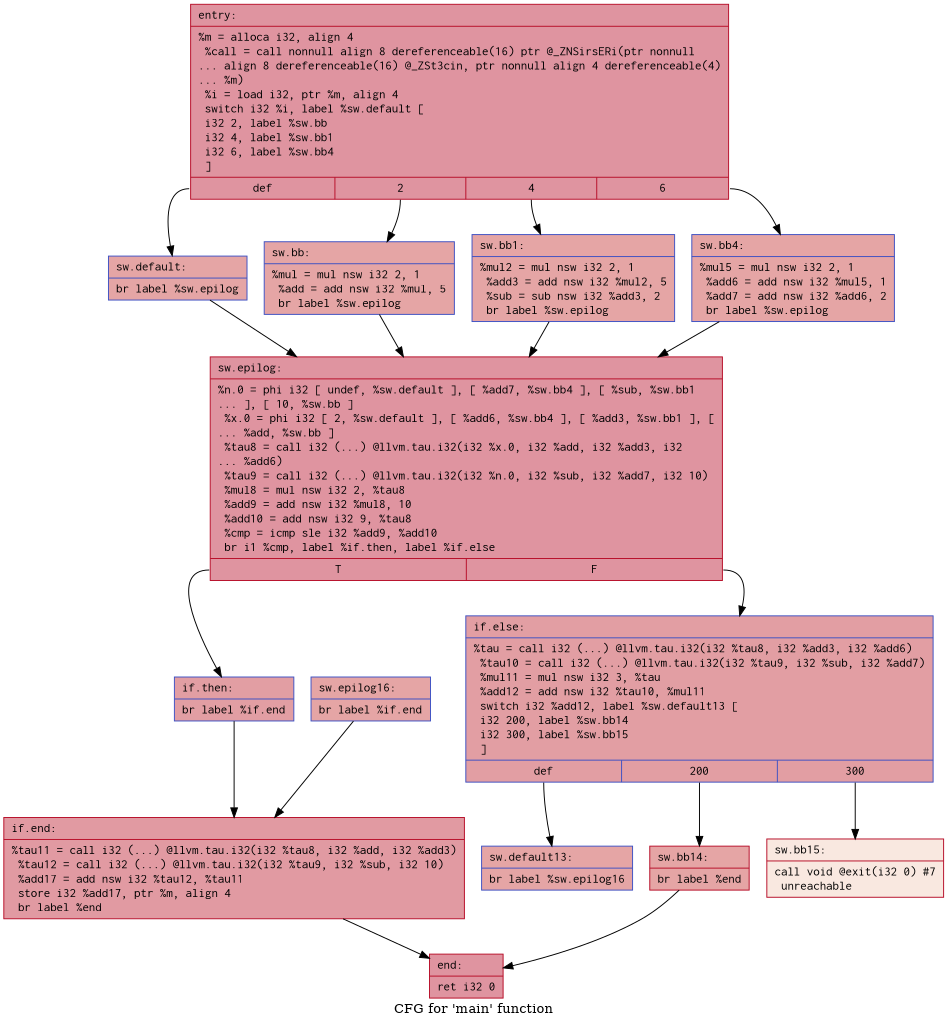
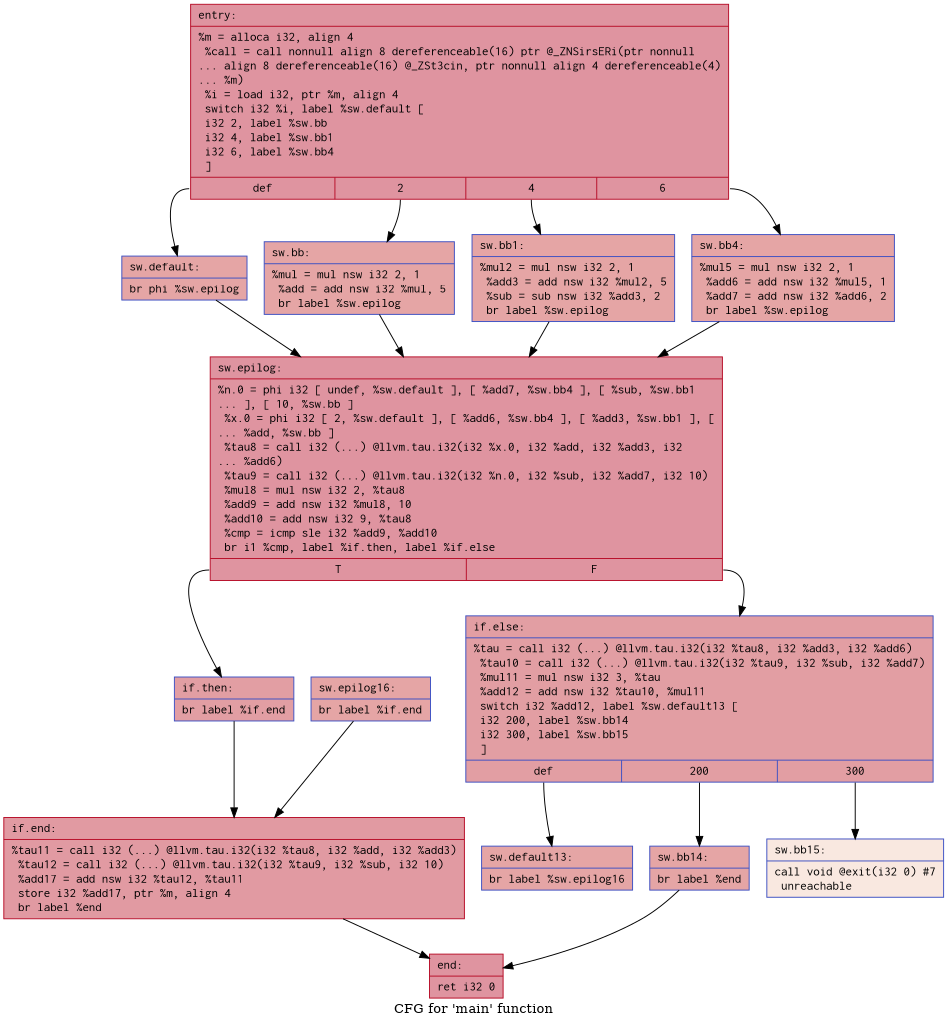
  digraph {
    label="CFG for 'main' function"
    node [color="#3d50c3ff" fillcolor="#c5333470" fontname=Courier shape=record style=filled]
    n1 [color="#b70d28ff" fillcolor="#b70d2870" label="{entry:\l|  %m = alloca i32, align 4\l  %call = call nonnull align 8 dereferenceable(16) ptr @_ZNSirsERi(ptr nonnull\l... align 8 dereferenceable(16) @_ZSt3cin, ptr nonnull align 4 dereferenceable(4)\l... %m)\l  %i = load i32, ptr %m, align 4\l  switch i32 %i, label %sw.default [\l    i32 2, label %sw.bb\l    i32 4, label %sw.bb1\l    i32 6, label %sw.bb4\l  ]\l|{<s0>def|<s1>2|<s2>4|<s3>6}}"]
-   n2 [label="{sw.default:\l|  br label %sw.epilog\l}"]
+   n2 [label="{sw.default:\l|  br phi %sw.epilog\l}"]
    n3 [label="{sw.bb:\l|  %mul = mul nsw i32 2, 1\l  %add = add nsw i32 %mul, 5\l  br label %sw.epilog\l}"]
    n4 [label="{sw.bb1:\l|  %mul2 = mul nsw i32 2, 1\l  %add3 = add nsw i32 %mul2, 5\l  %sub = sub nsw i32 %add3, 2\l  br label %sw.epilog\l}"]
    n5 [label="{sw.bb4:\l|  %mul5 = mul nsw i32 2, 1\l  %add6 = add nsw i32 %mul5, 1\l  %add7 = add nsw i32 %add6, 2\l  br label %sw.epilog\l}"]
    n6 [color="#b70d28ff" fillcolor="#b70d2870" label="{sw.epilog:\l|  %n.0 = phi i32 [ undef, %sw.default ], [ %add7, %sw.bb4 ], [ %sub, %sw.bb1\l... ], [ 10, %sw.bb ]\l  %x.0 = phi i32 [ 2, %sw.default ], [ %add6, %sw.bb4 ], [ %add3, %sw.bb1 ], [\l... %add, %sw.bb ]\l  %tau8 = call i32 (...) @llvm.tau.i32(i32 %x.0, i32 %add, i32 %add3, i32\l... %add6)\l  %tau9 = call i32 (...) @llvm.tau.i32(i32 %n.0, i32 %sub, i32 %add7, i32 10)\l  %mul8 = mul nsw i32 2, %tau8\l  %add9 = add nsw i32 %mul8, 10\l  %add10 = add nsw i32 9, %tau8\l  %cmp = icmp sle i32 %add9, %add10\l  br i1 %cmp, label %if.then, label %if.else\l|{<s0>T|<s1>F}}"]
    n7 [fillcolor="#be242e70" label="{if.then:\l|  br label %if.end\l}"]
    n8 [fillcolor="#be242e70" label="{if.else:\l|  %tau = call i32 (...) @llvm.tau.i32(i32 %tau8, i32 %add3, i32 %add6)\l  %tau10 = call i32 (...) @llvm.tau.i32(i32 %tau9, i32 %sub, i32 %add7)\l  %mul11 = mul nsw i32 3, %tau\l  %add12 = add nsw i32 %tau10, %mul11\l  switch i32 %add12, label %sw.default13 [\l    i32 200, label %sw.bb14\l    i32 300, label %sw.bb15\l  ]\l|{<s0>def|<s1>200|<s2>300}}"]
    n9 [color="#b70d28ff" fillcolor="#bb1b2c70" label="{if.end:\l|  %tau11 = call i32 (...) @llvm.tau.i32(i32 %tau8, i32 %add, i32 %add3)\l  %tau12 = call i32 (...) @llvm.tau.i32(i32 %tau9, i32 %sub, i32 10)\l  %add17 = add nsw i32 %tau12, %tau11\l  store i32 %add17, ptr %m, align 4\l  br label %end\l}"]
    n10 [label="{sw.default13:\l|  br label %sw.epilog16\l}"]
-   n11 [color="#b70d28ff" label="{sw.bb14:\l|  br label %end\l}"]
-   n12 [color="#b70d28ff" fillcolor="#f1ccb870" label="{sw.bb15:\l|  call void @exit(i32 0) #7\l  unreachable\l}"]
+   n11 [label="{sw.bb14:\l|  br label %end\l}"]
+   n12 [fillcolor="#f1ccb870" label="{sw.bb15:\l|  call void @exit(i32 0) #7\l  unreachable\l}"]
    n13 [color="#b70d28ff" fillcolor="#b70d2870" label="{end:\l|  ret i32 0\l}"]
    n14 [label="{sw.epilog16:\l|  br label %if.end\l}"]
    n1 -> n2 [tailport=s0]
    n1 -> n3 [tailport=s1]
    n1 -> n4 [tailport=s2]
    n1 -> n5 [tailport=s3]
    n2 -> n6
    n3 -> n6
    n4 -> n6
    n5 -> n6
    n6 -> n7 [tailport=s0]
    n6 -> n8 [tailport=s1]
    n7 -> n9
    n8 -> n10 [tailport=s0]
    n8 -> n11 [tailport=s1]
    n8 -> n12 [tailport=s2]
    n9 -> n13
    n11 -> n13
    n14 -> n9
  }
